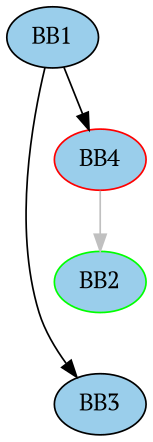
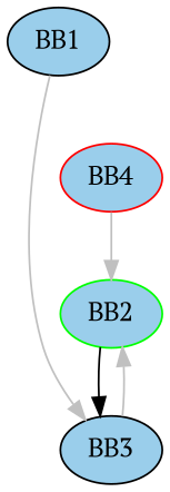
  digraph {
    fontname="PT Serif"
    node [fillcolor="#9ACEEB" fontname="PT Serif" style=filled]
    edge [fontname="PT Serif" color=grey]
    BB2 [color=green]
    BB3
    BB4 [color=red]
    BB1
+   BB2 -> BB3 [color=""]
+   BB3 -> BB2
    BB4 -> BB2
-   BB1 -> BB3 [color=black]
-   BB1 -> BB4 [color=""]
+   BB1 -> BB3
  }
